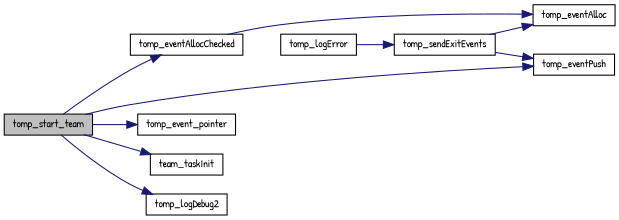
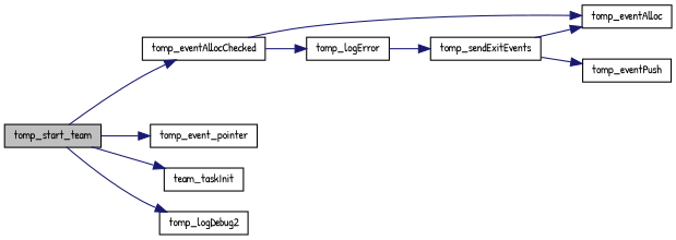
  digraph {
    fontname="Patrick Hand"
    rankdir=LR
    node [color=black fillcolor=white fontname="Patrick Hand" fontsize=10 shape=record style=filled]
    edge [color=midnightblue fontname="Patrick Hand" fontsize=10 labelfontname=Helvetica labelfontsize=10 style=solid]
    n1 [fillcolor=grey75 fontcolor=black height=0.2 label=tomp_start_team width=0.4]
    n2 [height=0.2 label=tomp_eventAllocChecked width=0.4]
    n3 [height=0.2 label=tomp_eventPush width=0.4]
    n4 [height=0.2 label=tomp_event_pointer width=0.4]
    n5 [height=0.2 label=team_taskInit width=0.4]
    n6 [height=0.2 label=tomp_logDebug2 width=0.4]
    n7 [height=0.2 label=tomp_logError width=0.4]
    n8 [height=0.2 label=tomp_eventAlloc width=0.4]
    n9 [height=0.2 label=tomp_sendExitEvents width=0.4]
    n1 -> n2
-   n1 -> n3
    n1 -> n4
    n1 -> n5
    n1 -> n6
+   n2 -> n7
    n2 -> n8
    n7 -> n9
    n9 -> n3
    n9 -> n8
  }
